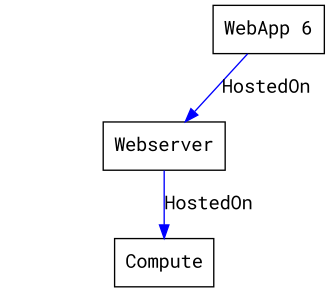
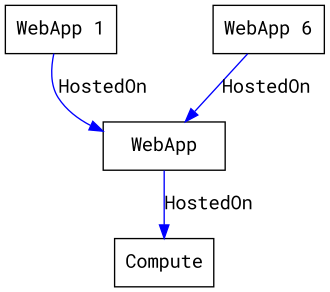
  digraph {
    fontname="Roboto Mono"
    nodesep=1.0
    rankdir=TB
    node [color=Black fontname="Roboto Mono" shape=box]
    edge [color=Blue fontname="Roboto Mono"]
-   n2 [label=Webserver]
+   n1 [label="WebApp 1"]
+   n2 [label=WebApp]
    n3 [label=Compute]
    n4 [label="WebApp 6"]
+   n1 -> n2 [label=HostedOn]
    n2 -> n3 [label=HostedOn]
    n4 -> n2 [label=HostedOn]
  }
